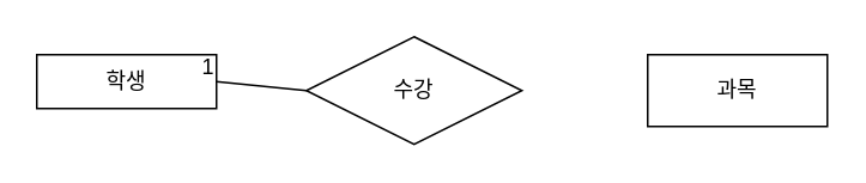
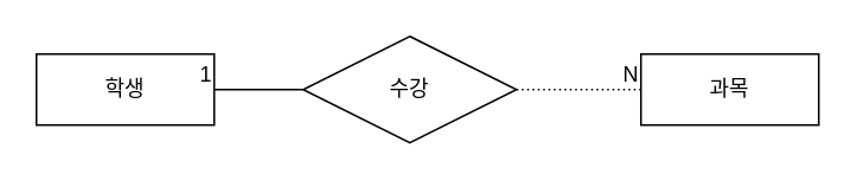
  <mxCell id="0" />
  <mxCell id="1" parent="0" />
- <mxCell id="2" value="학생" style="whiteSpace=wrap;html=1;align=center;labelBackgroundColor=none;" vertex="1" parent="1"><mxGeometry x="20" y="30" width="100" height="30" as="geometry" /></mxCell>
+ <mxCell id="2" value="학생" style="whiteSpace=wrap;html=1;align=center;labelBackgroundColor=none;" vertex="1" parent="1"><mxGeometry x="20" y="30" width="100" height="40" as="geometry" /></mxCell>
  <mxCell id="3" value="수강" style="shape=rhombus;perimeter=rhombusPerimeter;whiteSpace=wrap;html=1;align=center;labelBackgroundColor=none;" vertex="1" parent="1"><mxGeometry x="170" y="20" width="120" height="60" as="geometry" /></mxCell>
  <mxCell id="4" value="과목" style="whiteSpace=wrap;html=1;align=center;labelBackgroundColor=none;" vertex="1" parent="1"><mxGeometry x="360" y="30" width="100" height="40" as="geometry" /></mxCell>
+ <mxCell id="5" value="" style="endArrow=none;html=1;rounded=0;dashed=1;dashPattern=1 2;entryX=0;entryY=0.5;entryDx=0;entryDy=0;exitX=1;exitY=0.5;exitDx=0;exitDy=0;labelBackgroundColor=none;" edge="1" parent="1" source="3" target="4"><mxGeometry relative="1" as="geometry"><mxPoint x="240" y="49.5" as="sourcePoint" /><mxPoint x="400" y="49.5" as="targetPoint" /></mxGeometry></mxCell>
+ <mxCell id="6" value="N" style="resizable=0;html=1;whiteSpace=wrap;align=right;verticalAlign=bottom;labelBackgroundColor=none;" connectable="0" vertex="1" parent="5"><mxGeometry x="1" relative="1" as="geometry" /></mxCell>
  <mxCell id="7" value="" style="endArrow=none;html=1;rounded=0;entryX=1;entryY=0.5;entryDx=0;entryDy=0;exitX=0;exitY=0.5;exitDx=0;exitDy=0;labelBackgroundColor=none;" edge="1" parent="1" source="3" target="2"><mxGeometry relative="1" as="geometry"><mxPoint x="90" y="100" as="sourcePoint" /><mxPoint x="250" y="100" as="targetPoint" /></mxGeometry></mxCell>
  <mxCell id="8" value="1" style="resizable=0;html=1;whiteSpace=wrap;align=right;verticalAlign=bottom;labelBackgroundColor=none;" connectable="0" vertex="1" parent="7"><mxGeometry x="1" relative="1" as="geometry" /></mxCell>
